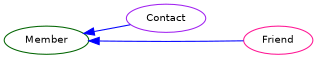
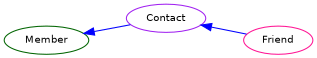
  digraph {
    rankdir=LR
    node [fillcolor=white fontname=Helvetica fontsize=10 shape=ellipse style=filled]
    edge [color=blue dir=back fontname=Helvetica fontsize=10 labelfontname=Helvetica labelfontsize=10 style=solid]
    n1 [color=purple height=0.2 label=Contact width=0.4]
    n2 [color=deeppink height=0.2 label=Friend width=0.4]
    n3 [color=darkgreen height=0.2 label=Member width=0.4]
-   n3 -> n2
+   n1 -> n2
    n3 -> n1
  }
